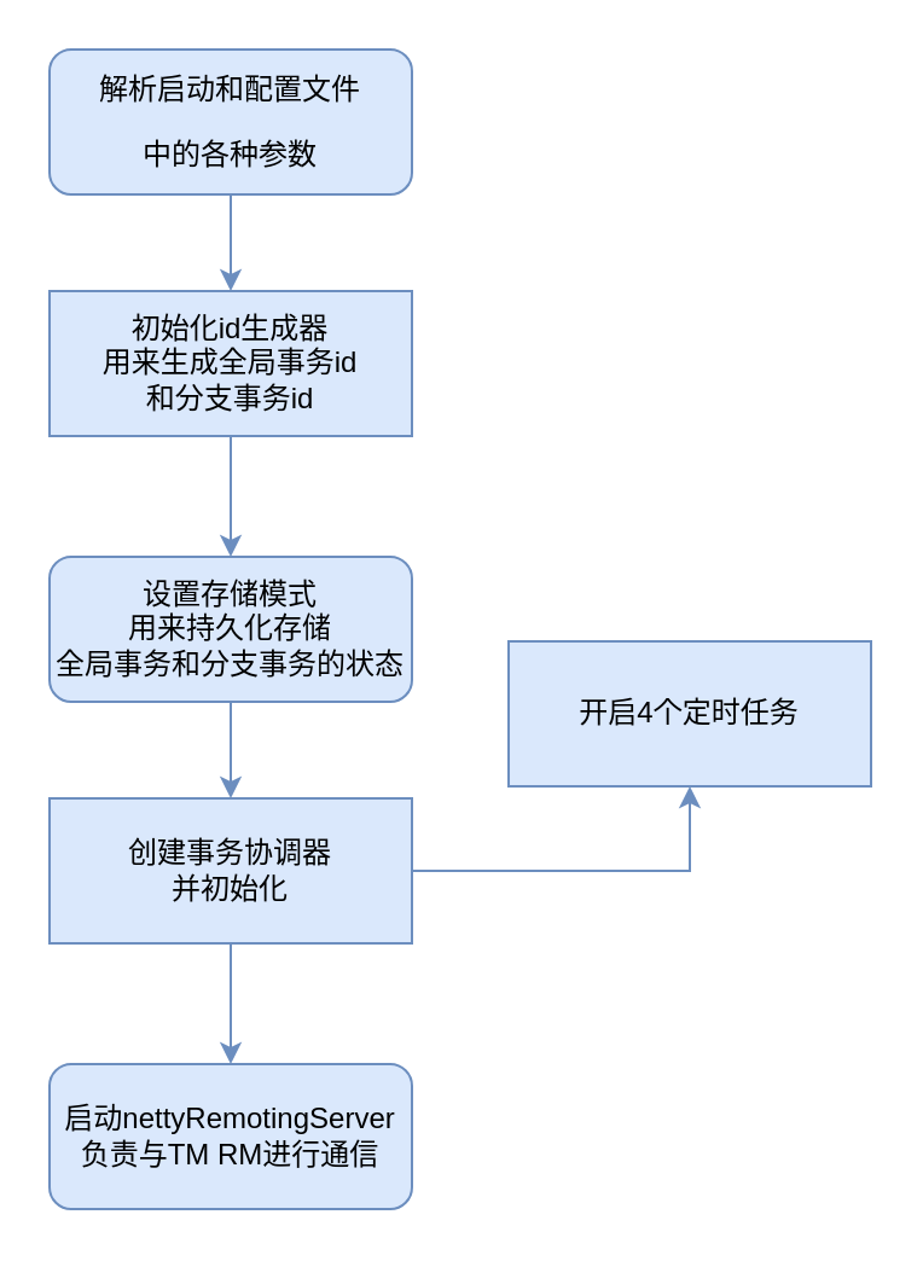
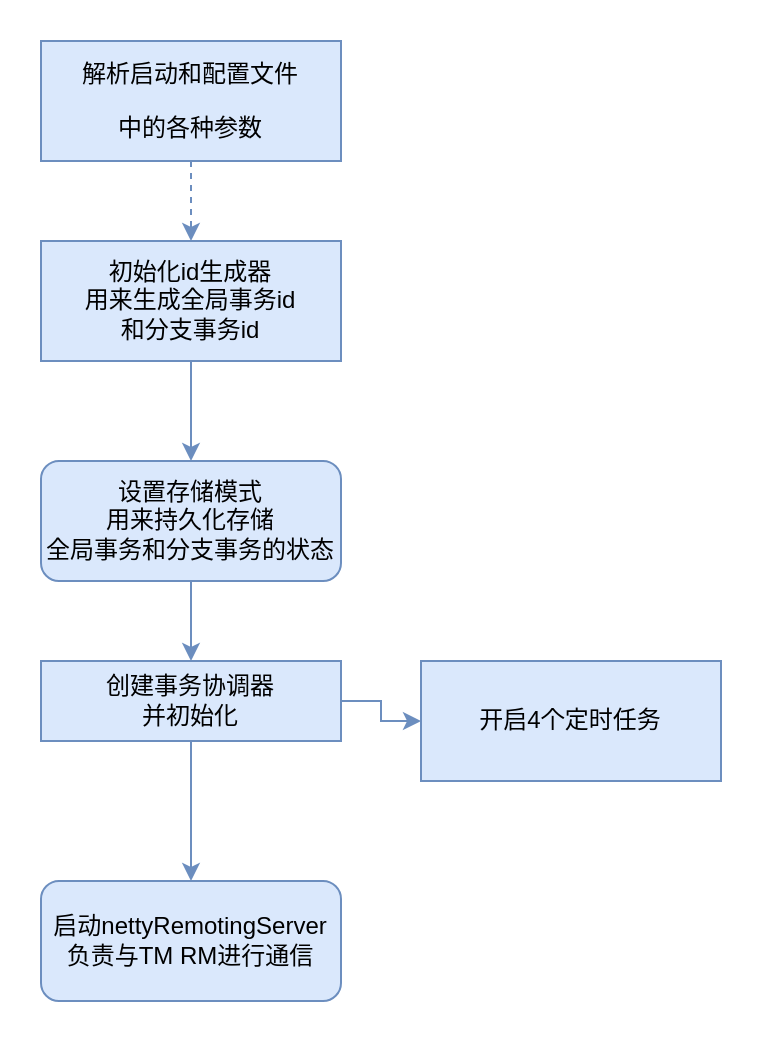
  <mxCell id="0" />
  <mxCell id="1" parent="0" />
- <mxCell id="2" value="" style="edgeStyle=orthogonalEdgeStyle;rounded=0;orthogonalLoop=1;jettySize=auto;html=1;fillColor=#dae8fc;strokeColor=#6c8ebf;" parent="1" source="3" target="5" edge="1"><mxGeometry relative="1" as="geometry" /></mxCell>
- <mxCell id="3" value="&lt;pre&gt;解析启动和配置文件&lt;/pre&gt;&lt;pre&gt;中的各种参数&lt;/pre&gt;" style="whiteSpace=wrap;html=1;fillColor=#dae8fc;strokeColor=#6c8ebf;rounded=1;" parent="1" vertex="1"><mxGeometry x="20" y="20" width="150" height="60" as="geometry" /></mxCell>
+ <mxCell id="2" value="" style="edgeStyle=orthogonalEdgeStyle;rounded=0;orthogonalLoop=1;jettySize=auto;html=1;fillColor=#dae8fc;strokeColor=#6c8ebf;dashed=1;" parent="1" source="3" target="5" edge="1"><mxGeometry relative="1" as="geometry" /></mxCell>
+ <mxCell id="3" value="&lt;pre&gt;解析启动和配置文件&lt;/pre&gt;&lt;pre&gt;中的各种参数&lt;/pre&gt;" style="rounded=0;whiteSpace=wrap;html=1;fillColor=#dae8fc;strokeColor=#6c8ebf;" parent="1" vertex="1"><mxGeometry x="20" y="20" width="150" height="60" as="geometry" /></mxCell>
  <mxCell id="4" value="" style="edgeStyle=orthogonalEdgeStyle;rounded=0;orthogonalLoop=1;jettySize=auto;html=1;fillColor=#dae8fc;strokeColor=#6c8ebf;" parent="1" source="5" target="7" edge="1"><mxGeometry relative="1" as="geometry" /></mxCell>
  <mxCell id="5" value="初始化id生成器&lt;br&gt;用来生成全局事务id&lt;br&gt;和分支事务id" style="rounded=0;whiteSpace=wrap;html=1;fillColor=#dae8fc;strokeColor=#6c8ebf;" parent="1" vertex="1"><mxGeometry x="20" y="120" width="150" height="60" as="geometry" /></mxCell>
  <mxCell id="6" value="" style="edgeStyle=orthogonalEdgeStyle;rounded=0;orthogonalLoop=1;jettySize=auto;html=1;fillColor=#dae8fc;strokeColor=#6c8ebf;" parent="1" source="7" target="10" edge="1"><mxGeometry relative="1" as="geometry" /></mxCell>
  <mxCell id="7" value="设置存储模式&lt;br&gt;用来持久化存储&lt;br&gt;全局事务和分支事务的状态" style="whiteSpace=wrap;html=1;fillColor=#dae8fc;strokeColor=#6c8ebf;rounded=1;" parent="1" vertex="1"><mxGeometry x="20" y="230" width="150" height="60" as="geometry" /></mxCell>
  <mxCell id="8" value="" style="edgeStyle=orthogonalEdgeStyle;rounded=0;orthogonalLoop=1;jettySize=auto;html=1;fillColor=#dae8fc;strokeColor=#6c8ebf;" parent="1" source="10" target="11" edge="1"><mxGeometry relative="1" as="geometry" /></mxCell>
  <mxCell id="9" value="" style="edgeStyle=orthogonalEdgeStyle;rounded=0;orthogonalLoop=1;jettySize=auto;html=1;fillColor=#dae8fc;strokeColor=#6c8ebf;" parent="1" source="10" target="12" edge="1"><mxGeometry relative="1" as="geometry" /></mxCell>
- <mxCell id="10" value="创建事务协调器&lt;br&gt;并初始化" style="rounded=0;whiteSpace=wrap;html=1;fillColor=#dae8fc;strokeColor=#6c8ebf;" parent="1" vertex="1"><mxGeometry x="20" y="330" width="150" height="60" as="geometry" /></mxCell>
+ <mxCell id="10" value="创建事务协调器&lt;br&gt;并初始化" style="rounded=0;whiteSpace=wrap;html=1;fillColor=#dae8fc;strokeColor=#6c8ebf;" parent="1" vertex="1"><mxGeometry x="20" y="330" width="150" height="40" as="geometry" /></mxCell>
  <mxCell id="11" value="启动nettyRemotingServer&lt;br&gt;负责与TM RM进行通信" style="whiteSpace=wrap;html=1;fillColor=#dae8fc;strokeColor=#6c8ebf;rounded=1;" parent="1" vertex="1"><mxGeometry x="20" y="440" width="150" height="60" as="geometry" /></mxCell>
- <mxCell id="12" value="开启4个定时任务" style="rounded=0;whiteSpace=wrap;html=1;fillColor=#dae8fc;strokeColor=#6c8ebf;" parent="1" vertex="1"><mxGeometry x="210" y="265" width="150" height="60" as="geometry" /></mxCell>
+ <mxCell id="12" value="开启4个定时任务" style="rounded=0;whiteSpace=wrap;html=1;fillColor=#dae8fc;strokeColor=#6c8ebf;" parent="1" vertex="1"><mxGeometry x="210" y="330" width="150" height="60" as="geometry" /></mxCell>
